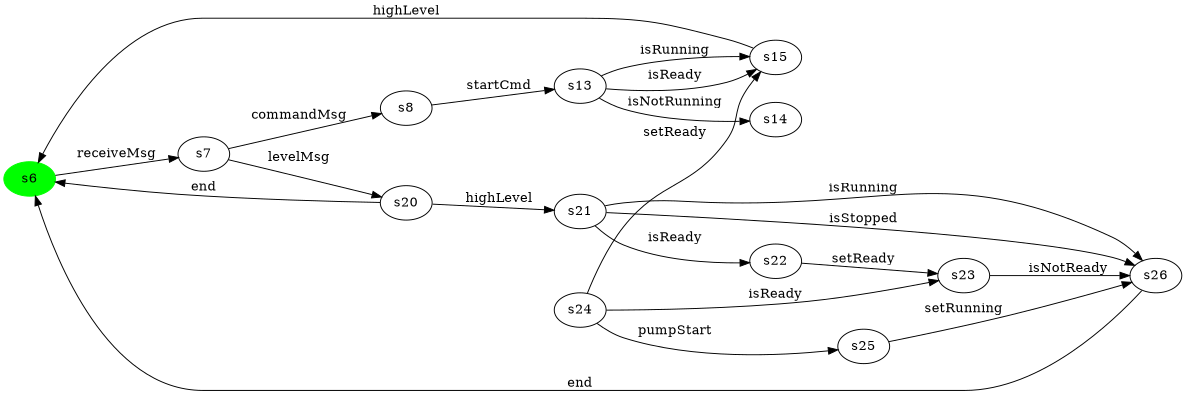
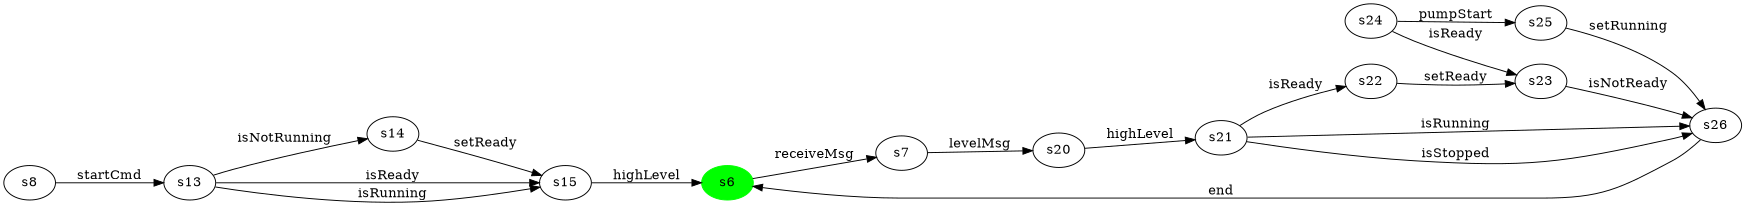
  digraph {
    rankdir=LR
    n1 [color=green label=s6 style=filled]
    n2 [label=s7]
    n3 [label=s8]
    n4 [label=s20]
    n5 [label=s13]
    n6 [label=s21]
    n7 [label=s14]
    n8 [label=s15]
    n9 [label=s22]
    n10 [label=s26]
    n11 [label=s23]
    n12 [label=s24]
    n13 [label=s25]
    n1 -> n2 [label=" receiveMsg "]
-   n2 -> n3 [label=" commandMsg "]
    n2 -> n4 [label=" levelMsg "]
    n3 -> n5 [label=" startCmd "]
-   n4 -> n1 [label=" end "]
    n4 -> n6 [label=" highLevel "]
    n5 -> n7 [label=" isNotRunning "]
    n5 -> n8 [label=" isReady "]
    n5 -> n8 [label=" isRunning "]
    n6 -> n9 [label=" isReady "]
    n6 -> n10 [label=" isStopped "]
    n6 -> n10 [label=" isRunning "]
-   n12 -> n8 [label=" setReady "]
+   n7 -> n8 [label=" setReady "]
    n8 -> n1 [label=" highLevel "]
    n9 -> n11 [label=" setReady "]
    n10 -> n1 [label=" end "]
    n11 -> n10 [label=" isNotReady "]
    n12 -> n11 [label=" isReady "]
    n12 -> n13 [label=" pumpStart "]
    n13 -> n10 [label=" setRunning "]
  }
